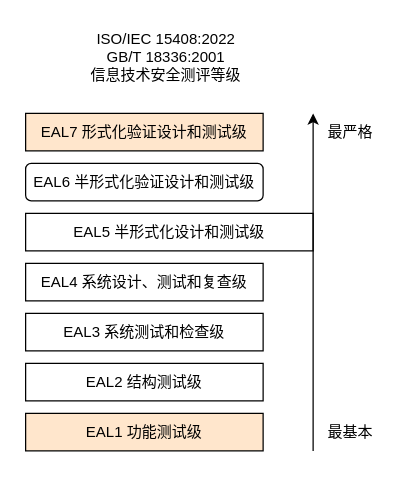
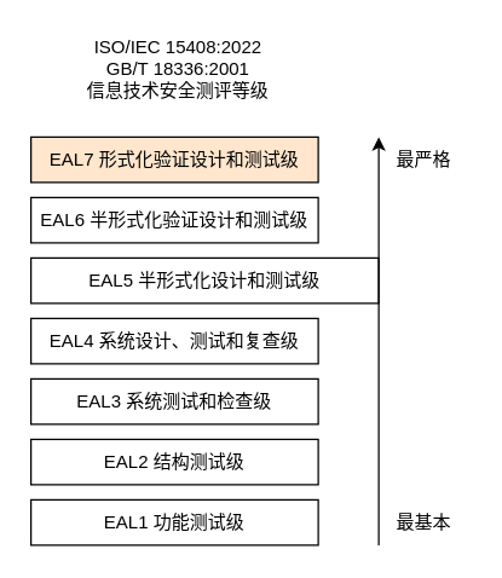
  <mxCell id="0" />
  <mxCell id="1" parent="0" />
- <mxCell id="2" value="EAL1 功能测试级" style="rounded=0;whiteSpace=wrap;html=1;fillColor=#ffe6cc;" vertex="1" parent="1"><mxGeometry x="20" y="330" width="190" height="30" as="geometry" /></mxCell>
+ <mxCell id="2" value="EAL1 功能测试级" style="rounded=0;whiteSpace=wrap;html=1;" vertex="1" parent="1"><mxGeometry x="20" y="330" width="190" height="30" as="geometry" /></mxCell>
  <mxCell id="3" value="EAL2 结构测试级" style="rounded=0;whiteSpace=wrap;html=1;" vertex="1" parent="1"><mxGeometry x="20" y="290" width="190" height="30" as="geometry" /></mxCell>
  <mxCell id="4" value="EAL3 系统测试和检查级" style="rounded=0;whiteSpace=wrap;html=1;" vertex="1" parent="1"><mxGeometry x="20" y="250" width="190" height="30" as="geometry" /></mxCell>
  <mxCell id="5" value="EAL4 系统设计、测试和复查级" style="rounded=0;whiteSpace=wrap;html=1;" vertex="1" parent="1"><mxGeometry x="20" y="210" width="190" height="30" as="geometry" /></mxCell>
  <mxCell id="6" value="EAL5 半形式化设计和测试级" style="rounded=0;whiteSpace=wrap;html=1;" vertex="1" parent="1"><mxGeometry x="20" y="170" width="230" height="30" as="geometry" /></mxCell>
- <mxCell id="7" value="EAL6 半形式化验证设计和测试级" style="whiteSpace=wrap;html=1;rounded=1;" vertex="1" parent="1"><mxGeometry x="20" y="130" width="190" height="30" as="geometry" /></mxCell>
+ <mxCell id="7" value="EAL6 半形式化验证设计和测试级" style="rounded=0;whiteSpace=wrap;html=1;" vertex="1" parent="1"><mxGeometry x="20" y="130" width="190" height="30" as="geometry" /></mxCell>
  <mxCell id="8" value="EAL7 形式化验证设计和测试级" style="rounded=0;whiteSpace=wrap;html=1;fillColor=#ffe6cc;" vertex="1" parent="1"><mxGeometry x="20" y="90" width="190" height="30" as="geometry" /></mxCell>
  <mxCell id="9" value="" style="endArrow=classic;html=1;" edge="1" parent="1"><mxGeometry width="50" height="50" relative="1" as="geometry"><mxPoint x="250" y="360" as="sourcePoint" /><mxPoint x="250" y="90" as="targetPoint" /><Array as="points" /></mxGeometry></mxCell>
  <mxCell id="10" value="最基本" style="text;html=1;strokeColor=none;fillColor=none;align=center;verticalAlign=middle;whiteSpace=wrap;rounded=0;" vertex="1" parent="1"><mxGeometry x="250" y="330" width="60" height="30" as="geometry" /></mxCell>
  <mxCell id="11" value="最严格" style="text;html=1;strokeColor=none;fillColor=none;align=center;verticalAlign=middle;whiteSpace=wrap;rounded=0;" vertex="1" parent="1"><mxGeometry x="250" y="90" width="60" height="30" as="geometry" /></mxCell>
- <mxCell id="12" value="ISO/IEC 15408:2022&lt;br&gt;GB/T 18336:2001&lt;br&gt;信息技术安全测评等级" style="text;html=1;strokeColor=none;fillColor=none;align=center;verticalAlign=middle;whiteSpace=wrap;rounded=0;" vertex="1" parent="1"><mxGeometry x="40" y="20" width="185" height="50" as="geometry" /></mxCell>
+ <mxCell id="12" value="ISO/IEC 15408:2022&lt;br&gt;GB/T 18336:2001&lt;br&gt;信息技术安全测评等级" style="text;html=1;strokeColor=none;fillColor=none;align=center;verticalAlign=middle;whiteSpace=wrap;rounded=0;" vertex="1" parent="1"><mxGeometry x="25" y="20" width="185" height="50" as="geometry" /></mxCell>
